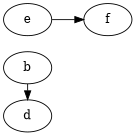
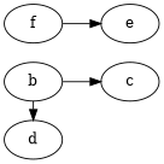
  digraph {
    rankdir=LR
    b
    d
+   c
    e
    f
    subgraph sub_1 {
      rank=same
      b
      d
    }
    b -> d
-   e -> f
+   b -> c
+   f -> e
  }
